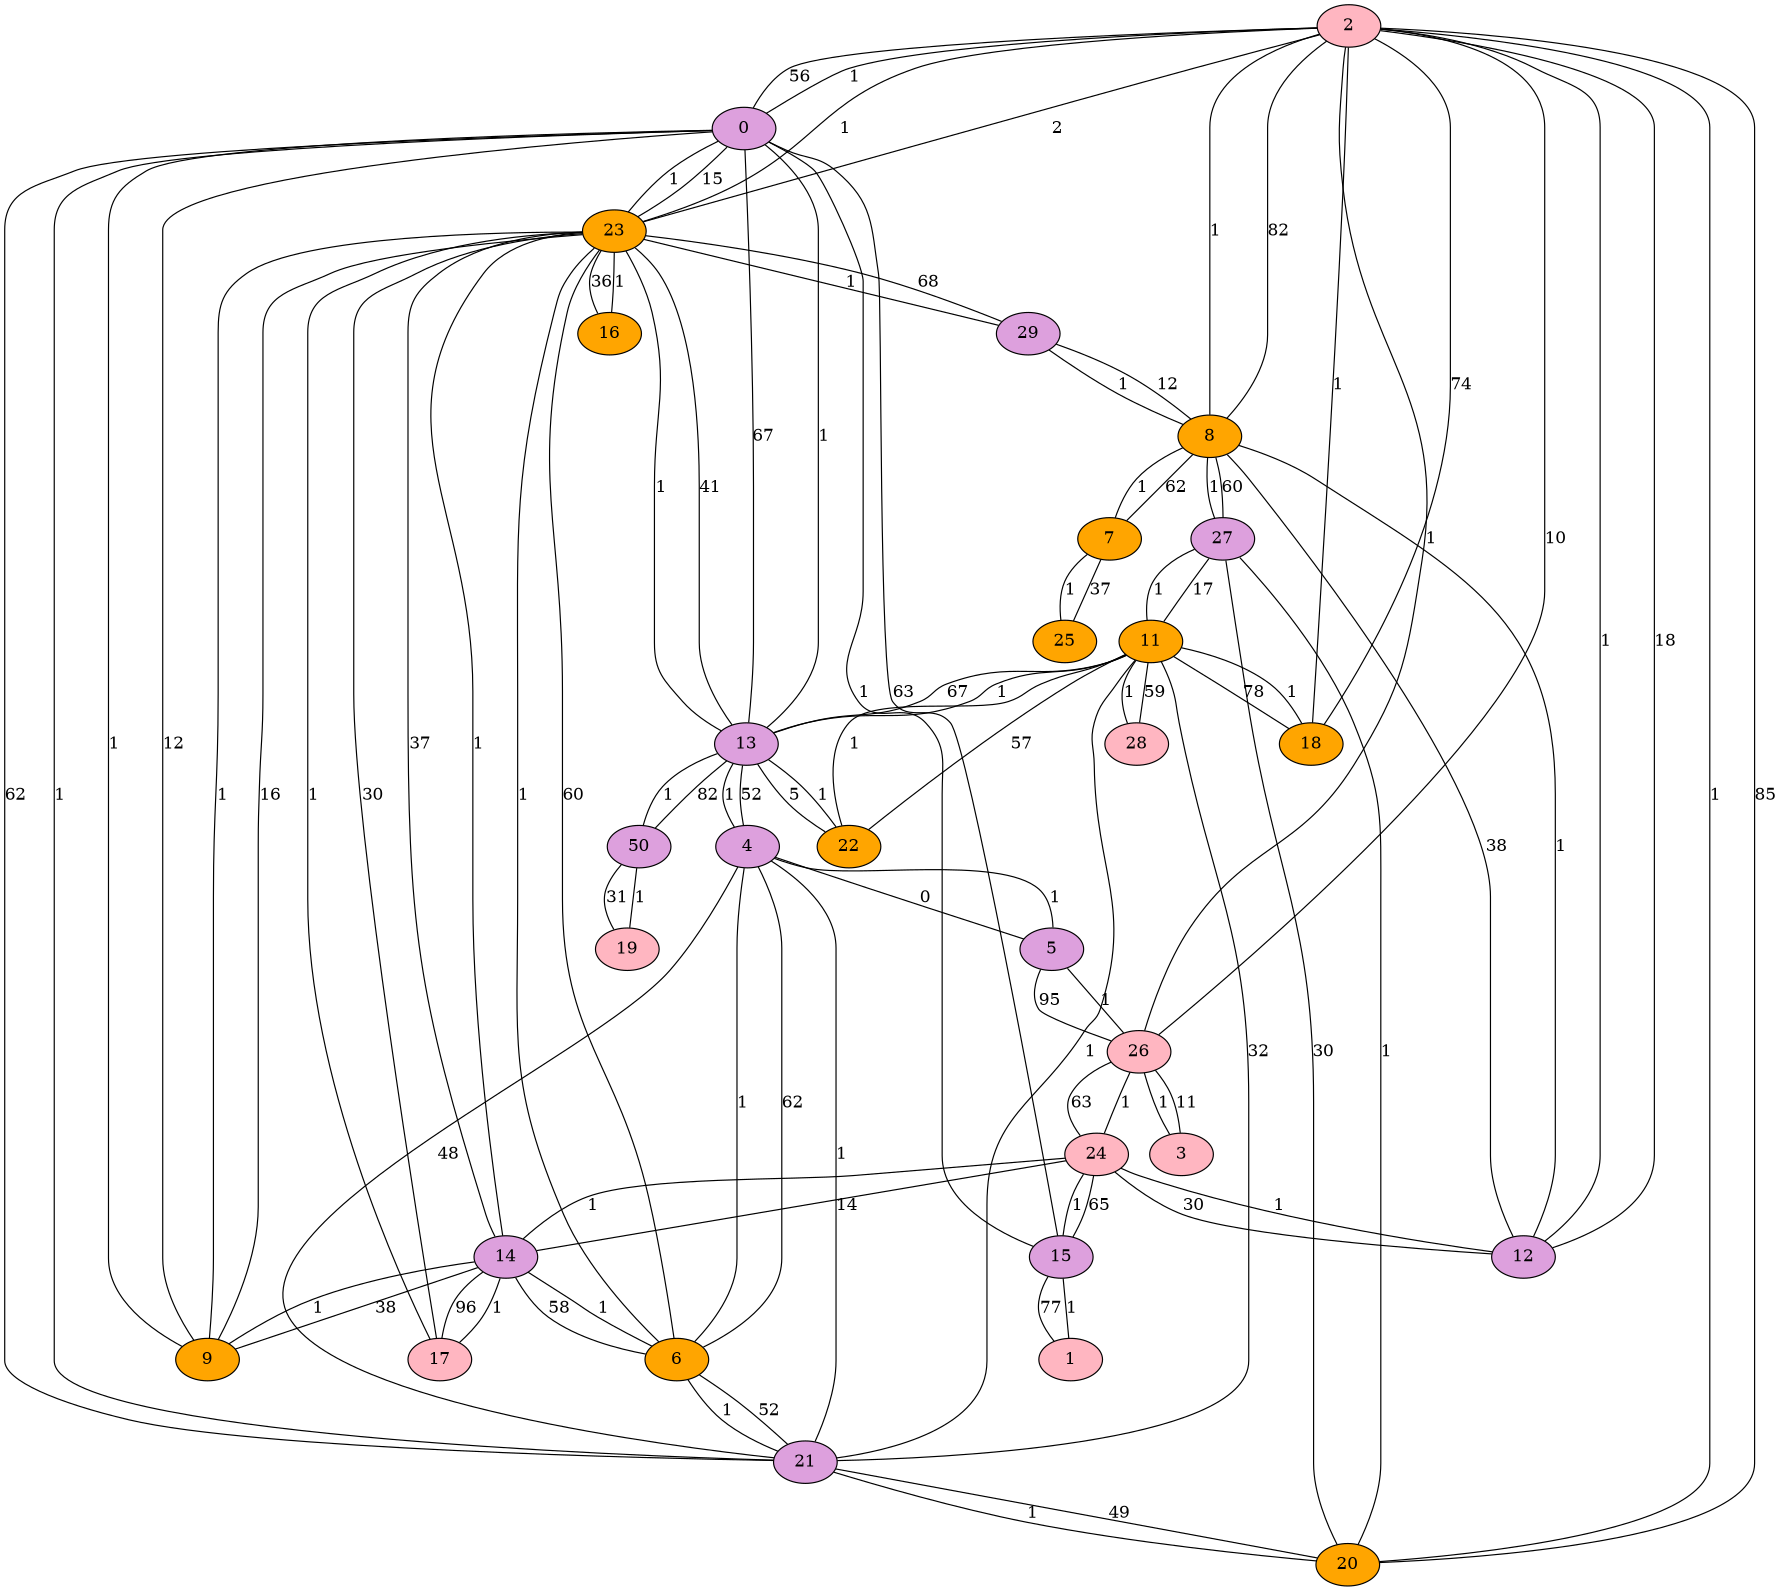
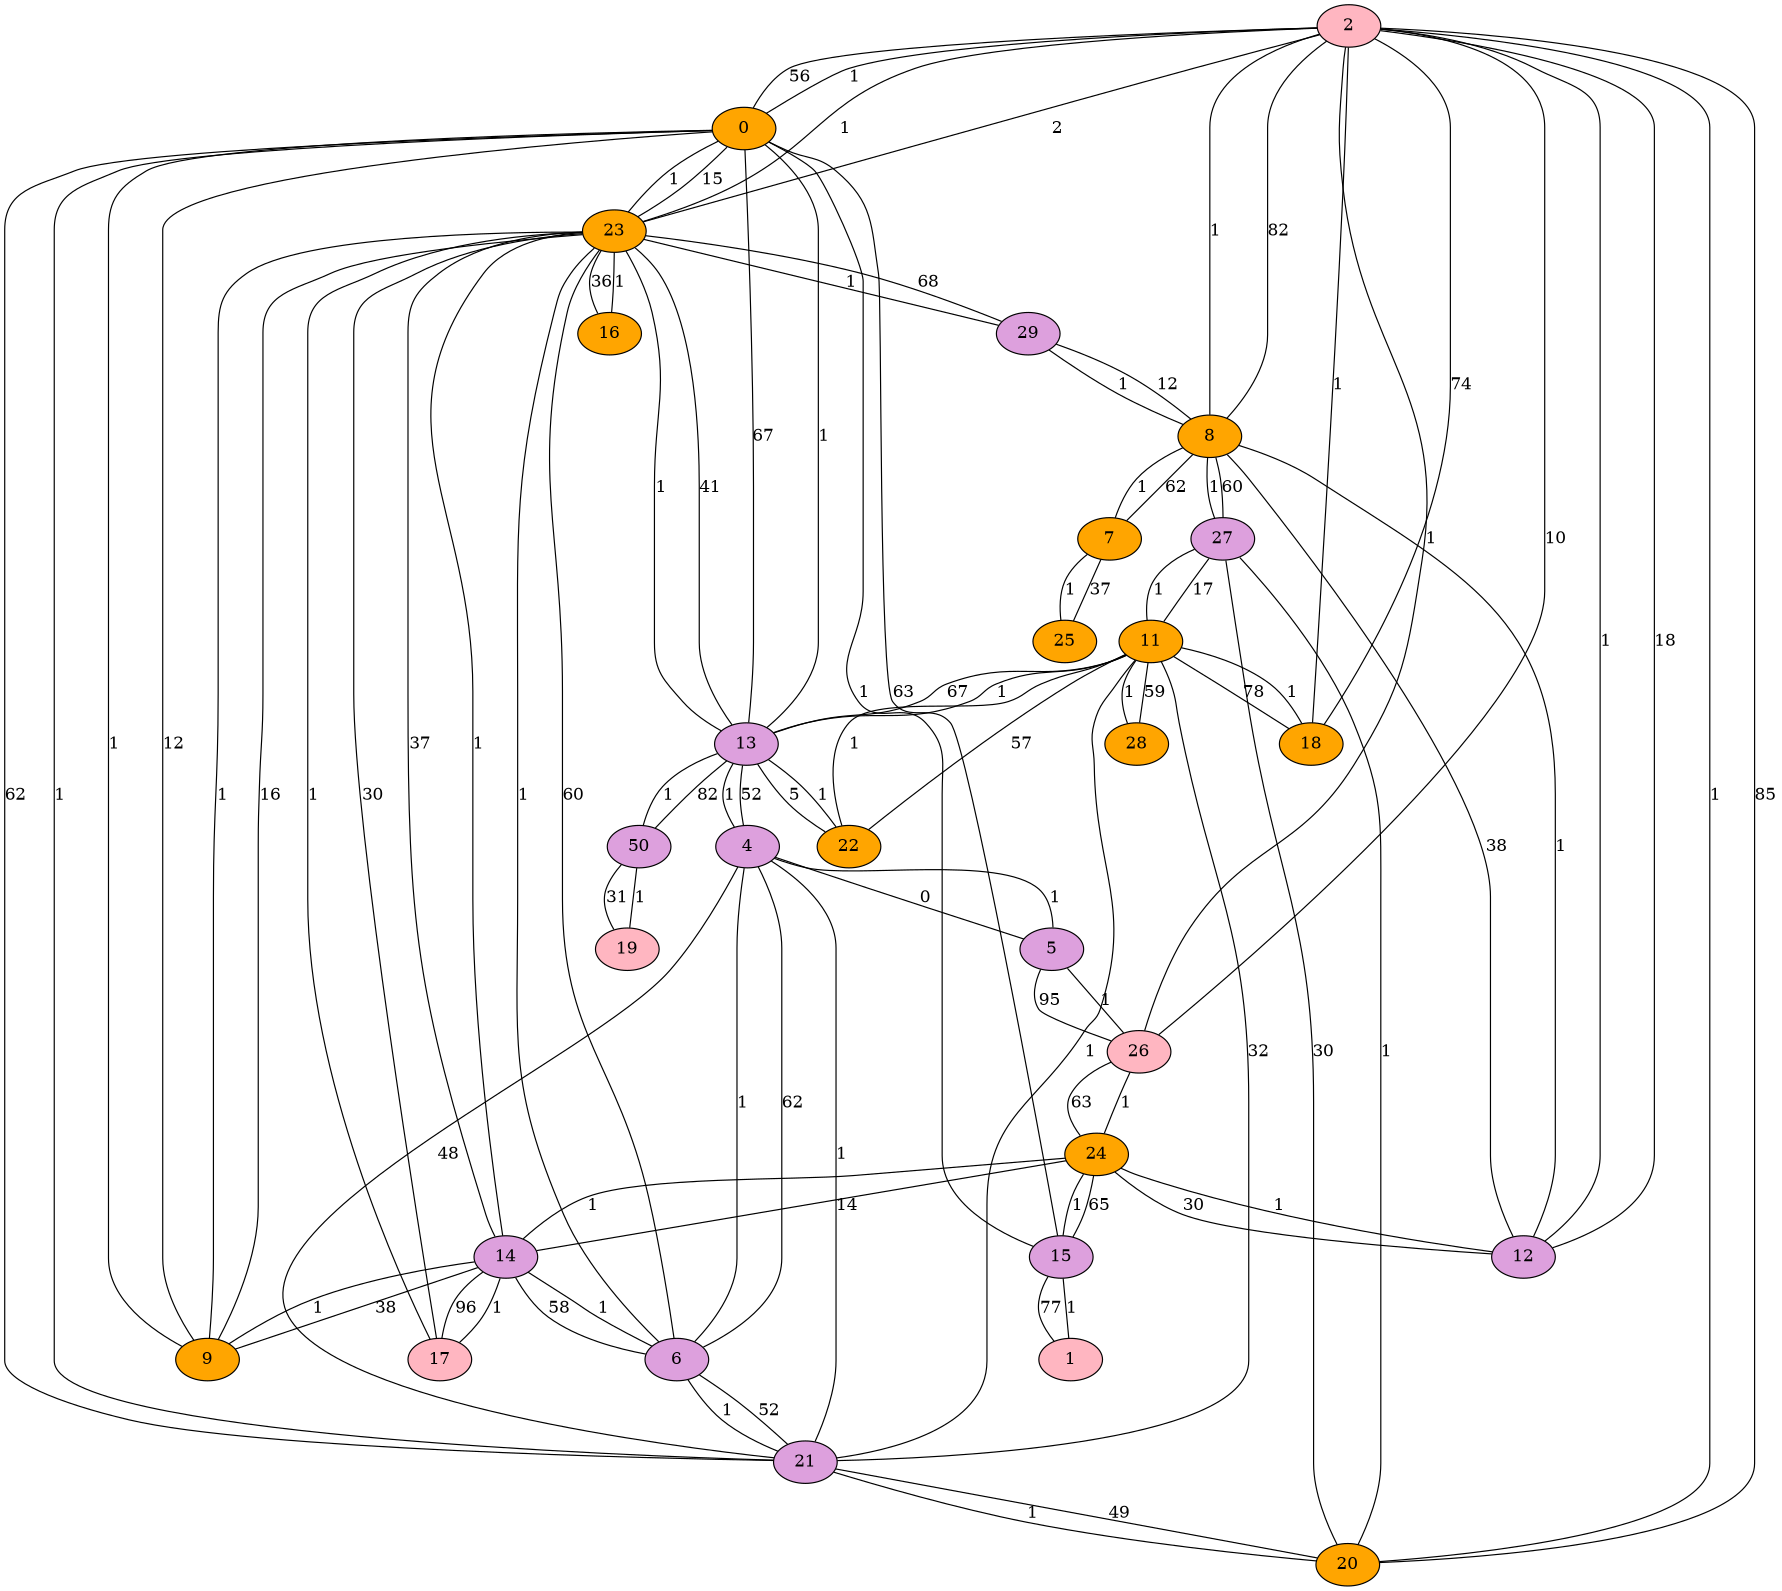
  graph {
    node [fillcolor=plum style=filled]
    2 [fillcolor=lightpink]
-   0
+   0 [fillcolor=orange]
    9 [fillcolor=orange]
    13
    15
    21
    23 [fillcolor=orange]
    8 [fillcolor=orange]
    12
    18 [fillcolor=orange]
    20 [fillcolor=orange]
    26 [fillcolor=lightpink]
    14
    4
    n15 [label=50]
    11 [fillcolor=orange]
    22 [fillcolor=orange]
    1 [fillcolor=lightpink]
-   24 [fillcolor=lightpink]
-   6 [fillcolor=orange]
+   24 [fillcolor=orange]
+   6
    16 [fillcolor=orange]
    17 [fillcolor=lightpink]
    29
    7 [fillcolor=orange]
    27
-   3 [fillcolor=lightpink]
    5
    19 [fillcolor=lightpink]
-   28 [fillcolor=lightpink]
+   28 [fillcolor=orange]
    25 [fillcolor=orange]
    2 -- 0 [label=56]
    2 -- 23 [label=1]
    2 -- 8 [label=1]
    2 -- 12 [label=1]
    2 -- 18 [label=1]
    2 -- 20 [label=1]
    2 -- 26 [label=1]
    0 -- 2 [label=1]
    0 -- 9 [label=1]
    0 -- 13 [label=1]
    0 -- 15 [label=1]
    0 -- 21 [label=1]
    0 -- 23 [label=1]
    9 -- 0 [label=12]
    9 -- 23 [label=1]
    9 -- 14 [label=1]
    13 -- 0 [label=67]
    13 -- 23 [label=1]
    13 -- 4 [label=52]
    13 -- n15 [label=82]
    13 -- 11 [label=67]
    13 -- 22 [label=1]
    15 -- 0 [label=63]
    15 -- 1 [label=77]
    15 -- 24 [label=1]
    21 -- 0 [label=62]
    21 -- 20 [label=49]
    21 -- 4 [label=48]
    21 -- 11 [label=32]
    21 -- 6 [label=52]
    23 -- 2 [label=2]
    23 -- 0 [label=15]
    23 -- 9 [label=16]
    23 -- 13 [label=41]
    23 -- 14 [label=37]
    23 -- 6 [label=60]
    23 -- 16 [label=36]
    23 -- 17 [label=30]
    23 -- 29 [label=1]
    8 -- 2 [label=82]
    8 -- 12 [label=1]
    8 -- 29 [label=1]
    8 -- 7 [label=62]
    8 -- 27 [label=1]
    12 -- 2 [label=18]
    12 -- 8 [label=38]
    12 -- 24 [label=1]
    18 -- 2 [label=74]
    18 -- 11 [label=78]
    20 -- 2 [label=85]
    20 -- 21 [label=1]
    20 -- 27 [label=1]
    26 -- 2 [label=10]
    26 -- 24 [label=63]
-   26 -- 3 [label=11]
    26 -- 5 [label=95]
    14 -- 9 [label=38]
    14 -- 23 [label=1]
    14 -- 24 [label=1]
    14 -- 6 [label=58]
    14 -- 17 [label=1]
    4 -- 13 [label=1]
    4 -- 21 [label=1]
    4 -- 6 [label=1]
    4 -- 5 [label=1]
    n15 -- 13 [label=1]
    n15 -- 19 [label=1]
    11 -- 13 [label=1]
    11 -- 21 [label=1]
    11 -- 18 [label=1]
    11 -- 22 [label=1]
    11 -- 27 [label=1]
    11 -- 28 [label=1]
    22 -- 13 [label=5]
    22 -- 11 [label=57]
    1 -- 15 [label=1]
    24 -- 15 [label=65]
    24 -- 12 [label=30]
    24 -- 26 [label=1]
    24 -- 14 [label=14]
    6 -- 21 [label=1]
    6 -- 23 [label=1]
    6 -- 14 [label=1]
    6 -- 4 [label=62]
    16 -- 23 [label=1]
    17 -- 23 [label=1]
    17 -- 14 [label=96]
    29 -- 23 [label=68]
    29 -- 8 [label=12]
    7 -- 8 [label=1]
    7 -- 25 [label=1]
    27 -- 8 [label=60]
    27 -- 20 [label=30]
    27 -- 11 [label=17]
-   3 -- 26 [label=1]
    5 -- 26 [label=1]
    5 -- 4 [label=0]
    19 -- n15 [label=31]
    28 -- 11 [label=59]
    25 -- 7 [label=37]
  }
